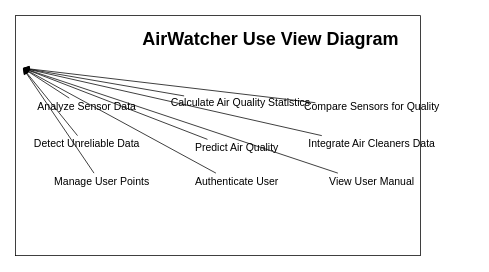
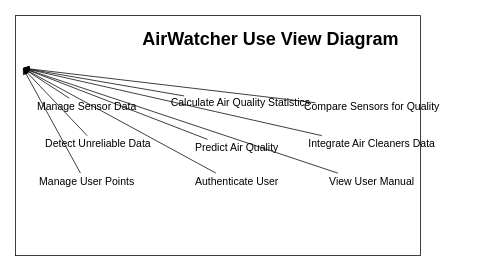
  <mxCell id="0" />
  <mxCell id="1" parent="0" />
  <mxCell id="2" value="" style="groupContainer" vertex="1" connectable="0" parent="1"><mxGeometry x="20" y="20" width="540" height="320" as="geometry" /></mxCell>
  <mxCell id="3" value="AirWatcher Use View Diagram" style="text;html=1;strokeColor=none;fillColor=none;align=center;verticalAlign=middle;spacingTop=-8;fontSize=24;fontStyle=1;" vertex="1" parent="2"><mxGeometry x="70" y="20" width="540" height="30" as="geometry" /></mxCell>
  <mxCell id="4" value="" style="group" vertex="1" parent="2"><mxGeometry x="10" y="70" width="0" height="0" as="geometry" /></mxCell>
  <mxCell id="5" value="" style="group" vertex="1" parent="2"><mxGeometry x="10" y="100" width="520" height="200" as="geometry" /></mxCell>
- <mxCell id="6" value="Analyze Sensor Data" style="text;html=1;strokeColor=none;fillColor=none;align=center;verticalAlign=middle;spacingTop=-8;fontSize=14;" vertex="1" parent="2"><mxGeometry x="20" y="110" width="150" height="30" as="geometry" /></mxCell>
+ <mxCell id="6" value="Manage Sensor Data" style="text;html=1;strokeColor=none;fillColor=none;align=center;verticalAlign=middle;spacingTop=-8;fontSize=14;" vertex="1" parent="2"><mxGeometry x="20" y="110" width="150" height="30" as="geometry" /></mxCell>
  <mxCell id="7" value="" style="endArrow=block;html=1;fillColor=#000000;dashed=0;strokeColor=#000000;" edge="1" parent="2" source="6" target="4"><mxGeometry relative="1" as="geometry" /></mxCell>
  <mxCell id="8" value="Calculate Air Quality Statistics" style="text;html=1;strokeColor=none;fillColor=none;align=center;verticalAlign=middle;spacingTop=-8;fontSize=14;" vertex="1" parent="2"><mxGeometry x="225" y="105" width="150" height="30" as="geometry" /></mxCell>
  <mxCell id="9" value="" style="endArrow=block;html=1;fillColor=#000000;dashed=0;strokeColor=#000000;" edge="1" parent="2" source="8" target="4"><mxGeometry relative="1" as="geometry" /></mxCell>
  <mxCell id="10" value="Compare Sensors for Quality" style="text;html=1;strokeColor=none;fillColor=none;align=center;verticalAlign=middle;spacingTop=-8;fontSize=14;" vertex="1" parent="2"><mxGeometry x="400" y="110" width="150" height="30" as="geometry" /></mxCell>
  <mxCell id="11" value="" style="endArrow=block;html=1;fillColor=#000000;dashed=0;strokeColor=#000000;" edge="1" parent="2" source="10" target="4"><mxGeometry relative="1" as="geometry" /></mxCell>
- <mxCell id="12" value="Detect Unreliable Data" style="text;html=1;strokeColor=none;fillColor=none;align=center;verticalAlign=middle;spacingTop=-8;fontSize=14;" vertex="1" parent="2"><mxGeometry x="20" y="160" width="150" height="30" as="geometry" /></mxCell>
+ <mxCell id="12" value="Detect Unreliable Data" style="text;html=1;strokeColor=none;fillColor=none;align=center;verticalAlign=middle;spacingTop=-8;fontSize=14;" vertex="1" parent="2"><mxGeometry x="35" y="160" width="150" height="30" as="geometry" /></mxCell>
  <mxCell id="13" value="" style="endArrow=block;html=1;fillColor=#000000;dashed=0;strokeColor=#000000;" edge="1" parent="2" source="12" target="4"><mxGeometry relative="1" as="geometry" /></mxCell>
  <mxCell id="14" value="Predict Air Quality" style="text;html=1;strokeColor=none;fillColor=none;align=center;verticalAlign=middle;spacingTop=-8;fontSize=14;" vertex="1" parent="2"><mxGeometry x="220" y="165" width="150" height="30" as="geometry" /></mxCell>
  <mxCell id="15" value="" style="endArrow=block;html=1;fillColor=#000000;dashed=0;strokeColor=#000000;" edge="1" parent="2" source="14" target="4"><mxGeometry relative="1" as="geometry" /></mxCell>
  <mxCell id="16" value="Integrate Air Cleaners Data" style="text;html=1;strokeColor=none;fillColor=none;align=center;verticalAlign=middle;spacingTop=-8;fontSize=14;" vertex="1" parent="2"><mxGeometry x="400" y="160" width="150" height="30" as="geometry" /></mxCell>
  <mxCell id="17" value="" style="endArrow=block;html=1;fillColor=#000000;dashed=0;strokeColor=#000000;" edge="1" parent="2" source="16" target="4"><mxGeometry relative="1" as="geometry" /></mxCell>
- <mxCell id="18" value="Manage User Points" style="text;html=1;strokeColor=none;fillColor=none;align=center;verticalAlign=middle;spacingTop=-8;fontSize=14;" vertex="1" parent="2"><mxGeometry x="40" y="210" width="150" height="30" as="geometry" /></mxCell>
+ <mxCell id="18" value="Manage User Points" style="text;html=1;strokeColor=none;fillColor=none;align=center;verticalAlign=middle;spacingTop=-8;fontSize=14;" vertex="1" parent="2"><mxGeometry x="20" y="210" width="150" height="30" as="geometry" /></mxCell>
  <mxCell id="19" value="" style="endArrow=block;html=1;fillColor=#000000;dashed=0;strokeColor=#000000;" edge="1" parent="2" source="18" target="4"><mxGeometry relative="1" as="geometry" /></mxCell>
  <mxCell id="20" value="Authenticate User" style="text;html=1;strokeColor=none;fillColor=none;align=center;verticalAlign=middle;spacingTop=-8;fontSize=14;" vertex="1" parent="2"><mxGeometry x="220" y="210" width="150" height="30" as="geometry" /></mxCell>
  <mxCell id="21" value="" style="endArrow=block;html=1;fillColor=#000000;dashed=0;strokeColor=#000000;" edge="1" parent="2" source="20" target="4"><mxGeometry relative="1" as="geometry" /></mxCell>
  <mxCell id="22" value="View User Manual" style="text;html=1;strokeColor=none;fillColor=none;align=center;verticalAlign=middle;spacingTop=-8;fontSize=14;" vertex="1" parent="2"><mxGeometry x="400" y="210" width="150" height="30" as="geometry" /></mxCell>
  <mxCell id="23" value="" style="endArrow=block;html=1;fillColor=#000000;dashed=0;strokeColor=#000000;" edge="1" parent="2" source="22" target="4"><mxGeometry relative="1" as="geometry" /></mxCell>
